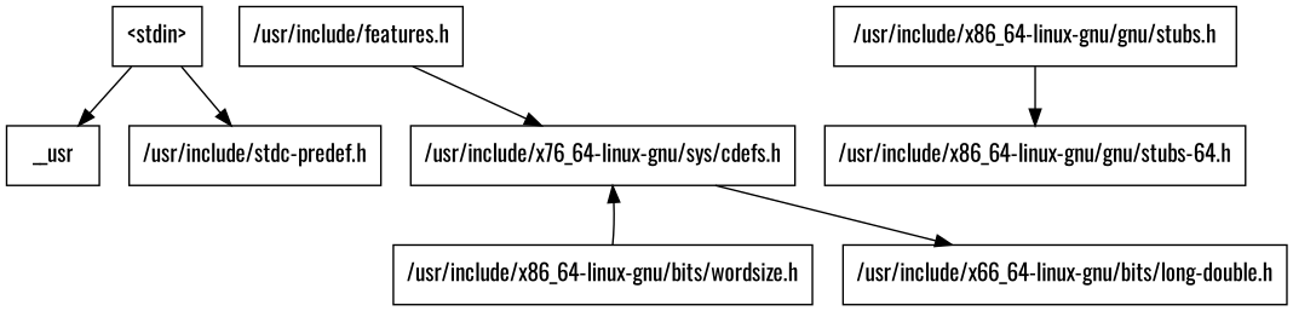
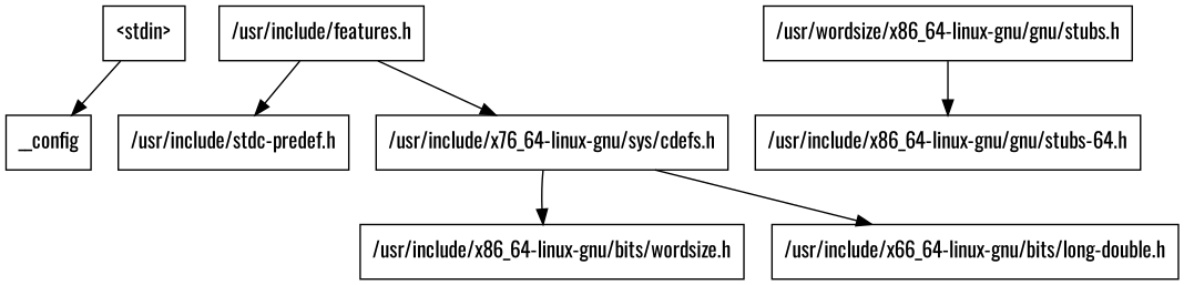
  digraph {
    fontname=Oswald
    node [fontname=Oswald shape=box]
    edge [fontname=Oswald]
    n1 [label="\<stdin\>"]
-   n2 [label=__usr]
+   n2 [label=__config]
    n3 [label="/usr/include/features.h"]
    n4 [label="/usr/include/stdc-predef.h"]
    n5 [label="/usr/include/x76_64-linux-gnu/sys/cdefs.h"]
    n6 [label="/usr/include/x86_64-linux-gnu/bits/wordsize.h"]
    n7 [label="/usr/include/x66_64-linux-gnu/bits/long-double.h"]
-   n8 [label="/usr/include/x86_64-linux-gnu/gnu/stubs.h"]
+   n8 [label="/usr/wordsize/x86_64-linux-gnu/gnu/stubs.h"]
    n9 [label="/usr/include/x86_64-linux-gnu/gnu/stubs-64.h"]
    n1 -> n2
-   n1 -> n4
+   n3 -> n4
    n3 -> n5
-   n6 -> n5
+   n5 -> n6
    n5 -> n7
    n8 -> n9
  }
